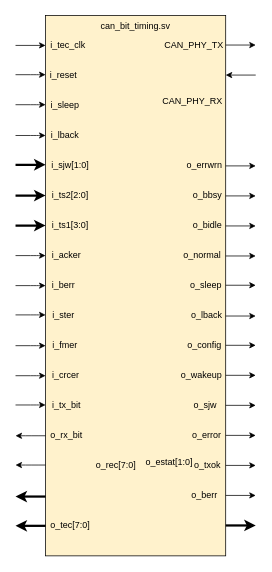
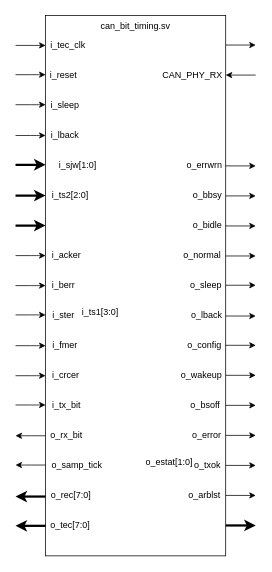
  <mxCell id="0" />
  <mxCell id="1" parent="0" />
- <mxCell id="2" value="&lt;div&gt;can_bit_timing.sv&lt;br&gt;&lt;/div&gt;&lt;div&gt;&lt;br&gt;&lt;/div&gt;&lt;div&gt;&lt;br&gt;&lt;/div&gt;&lt;div&gt;&lt;br&gt;&lt;/div&gt;&lt;div&gt;&lt;br&gt;&lt;/div&gt;&lt;div&gt;&lt;br&gt;&lt;/div&gt;&lt;div&gt;&lt;br&gt;&lt;/div&gt;&lt;div&gt;&lt;br&gt;&lt;/div&gt;&lt;div&gt;&lt;br&gt;&lt;/div&gt;&lt;div&gt;&lt;br&gt;&lt;/div&gt;&lt;div&gt;&lt;br&gt;&lt;/div&gt;&lt;div&gt;&lt;br&gt;&lt;/div&gt;&lt;div&gt;&lt;br&gt;&lt;/div&gt;&lt;div&gt;&lt;br&gt;&lt;/div&gt;&lt;div&gt;&lt;br&gt;&lt;/div&gt;&lt;div&gt;&lt;br&gt;&lt;/div&gt;&lt;div&gt;&lt;br&gt;&lt;/div&gt;&lt;div&gt;&lt;br&gt;&lt;/div&gt;&lt;div&gt;&lt;br&gt;&lt;/div&gt;&lt;div&gt;&lt;br&gt;&lt;/div&gt;&lt;div&gt;&lt;br&gt;&lt;/div&gt;&lt;div&gt;&lt;br&gt;&lt;/div&gt;&lt;div&gt;&lt;br&gt;&lt;/div&gt;&lt;div&gt;&lt;br&gt;&lt;/div&gt;&lt;div&gt;&lt;br&gt;&lt;/div&gt;&lt;div&gt;&lt;br&gt;&lt;/div&gt;&lt;div&gt;&lt;br&gt;&lt;/div&gt;&lt;div&gt;&lt;br&gt;&lt;/div&gt;&lt;div&gt;&lt;br&gt;&lt;/div&gt;&lt;div&gt;&lt;br&gt;&lt;/div&gt;&lt;div&gt;&lt;br&gt;&lt;/div&gt;&lt;div&gt;&lt;br&gt;&lt;/div&gt;&lt;div&gt;&lt;br&gt;&lt;/div&gt;&lt;div&gt;&lt;br&gt;&lt;/div&gt;&lt;div&gt;&lt;br&gt;&lt;/div&gt;&lt;div&gt;&lt;br&gt;&lt;/div&gt;&lt;div&gt;&lt;br&gt;&lt;/div&gt;&lt;div&gt;&lt;br&gt;&lt;/div&gt;&lt;div&gt;&lt;br&gt;&lt;/div&gt;&lt;div&gt;&lt;br&gt;&lt;/div&gt;&lt;div&gt;&lt;br&gt;&lt;/div&gt;&lt;div&gt;&lt;br&gt;&lt;/div&gt;&lt;div&gt;&lt;br&gt;&lt;/div&gt;&lt;div&gt;&lt;br&gt;&lt;/div&gt;&lt;div&gt;&lt;br&gt;&lt;/div&gt;&lt;div&gt;&lt;br&gt;&lt;/div&gt;&lt;div&gt;&lt;br&gt;&lt;/div&gt;&lt;div&gt;&lt;br&gt;&lt;/div&gt;&lt;div&gt;&lt;br&gt;&lt;/div&gt;" style="rounded=0;whiteSpace=wrap;html=1;fillColor=#fff2cc;" vertex="1" parent="1"><mxGeometry x="60" y="20" width="240" height="720" as="geometry" /></mxCell>
+ <mxCell id="2" value="&lt;div&gt;can_bit_timing.sv&lt;br&gt;&lt;/div&gt;&lt;div&gt;&lt;br&gt;&lt;/div&gt;&lt;div&gt;&lt;br&gt;&lt;/div&gt;&lt;div&gt;&lt;br&gt;&lt;/div&gt;&lt;div&gt;&lt;br&gt;&lt;/div&gt;&lt;div&gt;&lt;br&gt;&lt;/div&gt;&lt;div&gt;&lt;br&gt;&lt;/div&gt;&lt;div&gt;&lt;br&gt;&lt;/div&gt;&lt;div&gt;&lt;br&gt;&lt;/div&gt;&lt;div&gt;&lt;br&gt;&lt;/div&gt;&lt;div&gt;&lt;br&gt;&lt;/div&gt;&lt;div&gt;&lt;br&gt;&lt;/div&gt;&lt;div&gt;&lt;br&gt;&lt;/div&gt;&lt;div&gt;&lt;br&gt;&lt;/div&gt;&lt;div&gt;&lt;br&gt;&lt;/div&gt;&lt;div&gt;&lt;br&gt;&lt;/div&gt;&lt;div&gt;&lt;br&gt;&lt;/div&gt;&lt;div&gt;&lt;br&gt;&lt;/div&gt;&lt;div&gt;&lt;br&gt;&lt;/div&gt;&lt;div&gt;&lt;br&gt;&lt;/div&gt;&lt;div&gt;&lt;br&gt;&lt;/div&gt;&lt;div&gt;&lt;br&gt;&lt;/div&gt;&lt;div&gt;&lt;br&gt;&lt;/div&gt;&lt;div&gt;&lt;br&gt;&lt;/div&gt;&lt;div&gt;&lt;br&gt;&lt;/div&gt;&lt;div&gt;&lt;br&gt;&lt;/div&gt;&lt;div&gt;&lt;br&gt;&lt;/div&gt;&lt;div&gt;&lt;br&gt;&lt;/div&gt;&lt;div&gt;&lt;br&gt;&lt;/div&gt;&lt;div&gt;&lt;br&gt;&lt;/div&gt;&lt;div&gt;&lt;br&gt;&lt;/div&gt;&lt;div&gt;&lt;br&gt;&lt;/div&gt;&lt;div&gt;&lt;br&gt;&lt;/div&gt;&lt;div&gt;&lt;br&gt;&lt;/div&gt;&lt;div&gt;&lt;br&gt;&lt;/div&gt;&lt;div&gt;&lt;br&gt;&lt;/div&gt;&lt;div&gt;&lt;br&gt;&lt;/div&gt;&lt;div&gt;&lt;br&gt;&lt;/div&gt;&lt;div&gt;&lt;br&gt;&lt;/div&gt;&lt;div&gt;&lt;br&gt;&lt;/div&gt;&lt;div&gt;&lt;br&gt;&lt;/div&gt;&lt;div&gt;&lt;br&gt;&lt;/div&gt;&lt;div&gt;&lt;br&gt;&lt;/div&gt;&lt;div&gt;&lt;br&gt;&lt;/div&gt;&lt;div&gt;&lt;br&gt;&lt;/div&gt;&lt;div&gt;&lt;br&gt;&lt;/div&gt;&lt;div&gt;&lt;br&gt;&lt;/div&gt;&lt;div&gt;&lt;br&gt;&lt;/div&gt;&lt;div&gt;&lt;br&gt;&lt;/div&gt;" style="rounded=0;whiteSpace=wrap;html=1;" vertex="1" parent="1"><mxGeometry x="60" y="20" width="240" height="720" as="geometry" /></mxCell>
  <mxCell id="3" value="" style="endArrow=classic;html=1;" edge="1" parent="1"><mxGeometry width="50" height="50" relative="1" as="geometry"><mxPoint x="300" y="59.5" as="sourcePoint" /><mxPoint x="340" y="59.5" as="targetPoint" /></mxGeometry></mxCell>
  <mxCell id="4" value="" style="endArrow=classic;html=1;" edge="1" parent="1"><mxGeometry width="50" height="50" relative="1" as="geometry"><mxPoint x="60" y="580" as="sourcePoint" /><mxPoint x="20" y="580" as="targetPoint" /><Array as="points"><mxPoint x="40" y="580" /></Array></mxGeometry></mxCell>
  <mxCell id="5" value="" style="endArrow=classic;html=1;" edge="1" parent="1"><mxGeometry width="50" height="50" relative="1" as="geometry"><mxPoint x="20" y="60" as="sourcePoint" /><mxPoint x="60" y="60" as="targetPoint" /></mxGeometry></mxCell>
  <mxCell id="6" value="" style="endArrow=classic;html=1;" edge="1" parent="1"><mxGeometry width="50" height="50" relative="1" as="geometry"><mxPoint x="20" y="99" as="sourcePoint" /><mxPoint x="60" y="99" as="targetPoint" /><Array as="points"><mxPoint x="50" y="99" /></Array></mxGeometry></mxCell>
  <mxCell id="7" value="" style="endArrow=classic;html=1;" edge="1" parent="1"><mxGeometry width="50" height="50" relative="1" as="geometry"><mxPoint x="20" y="139" as="sourcePoint" /><mxPoint x="60" y="139" as="targetPoint" /><Array as="points"><mxPoint x="50" y="139" /></Array></mxGeometry></mxCell>
  <mxCell id="8" value="" style="endArrow=classic;html=1;" edge="1" parent="1"><mxGeometry width="50" height="50" relative="1" as="geometry"><mxPoint x="20" y="180" as="sourcePoint" /><mxPoint x="60" y="180" as="targetPoint" /><Array as="points"><mxPoint x="50" y="180" /></Array></mxGeometry></mxCell>
  <mxCell id="9" value="" style="endArrow=classic;html=1;strokeWidth=3;" edge="1" parent="1"><mxGeometry width="50" height="50" relative="1" as="geometry"><mxPoint x="20" y="219" as="sourcePoint" /><mxPoint x="60" y="219" as="targetPoint" /><Array as="points"><mxPoint x="50" y="219" /></Array></mxGeometry></mxCell>
  <mxCell id="10" value="" style="endArrow=classic;html=1;strokeWidth=3;" edge="1" parent="1"><mxGeometry width="50" height="50" relative="1" as="geometry"><mxPoint x="20" y="260" as="sourcePoint" /><mxPoint x="60" y="260" as="targetPoint" /><Array as="points"><mxPoint x="50" y="260" /></Array></mxGeometry></mxCell>
  <mxCell id="11" value="i_tec_clk" style="text;html=1;strokeColor=none;fillColor=none;align=center;verticalAlign=middle;whiteSpace=wrap;rounded=0;" vertex="1" parent="1"><mxGeometry x="70" y="50" width="40" height="20" as="geometry" /></mxCell>
  <mxCell id="12" value="i_reset" style="text;html=1;strokeColor=none;fillColor=none;align=center;verticalAlign=middle;whiteSpace=wrap;rounded=0;" vertex="1" parent="1"><mxGeometry x="64" y="90" width="40" height="20" as="geometry" /></mxCell>
  <mxCell id="13" value="i_sleep" style="text;html=1;strokeColor=none;fillColor=none;align=center;verticalAlign=middle;whiteSpace=wrap;rounded=0;" vertex="1" parent="1"><mxGeometry x="66" y="130" width="40" height="20" as="geometry" /></mxCell>
  <mxCell id="14" value="i_lback" style="text;html=1;strokeColor=none;fillColor=none;align=center;verticalAlign=middle;whiteSpace=wrap;rounded=0;" vertex="1" parent="1"><mxGeometry x="66" y="170" width="40" height="20" as="geometry" /></mxCell>
- <mxCell id="15" value="i_sjw[1:0]" style="text;html=1;strokeColor=none;fillColor=none;align=center;verticalAlign=middle;whiteSpace=wrap;rounded=0;" vertex="1" parent="1"><mxGeometry x="73" y="210" width="40" height="20" as="geometry" /></mxCell>
+ <mxCell id="15" value="i_sjw[1:0]" style="text;html=1;strokeColor=none;fillColor=none;align=center;verticalAlign=middle;whiteSpace=wrap;rounded=0;" vertex="1" parent="1"><mxGeometry x="83" y="210" width="40" height="20" as="geometry" /></mxCell>
  <mxCell id="16" value="i_ts2[2:0]" style="text;html=1;strokeColor=none;fillColor=none;align=center;verticalAlign=middle;whiteSpace=wrap;rounded=0;" vertex="1" parent="1"><mxGeometry x="73" y="250" width="40" height="20" as="geometry" /></mxCell>
- <mxCell id="17" value="i_ts1[3:0]" style="text;html=1;strokeColor=none;fillColor=none;align=center;verticalAlign=middle;whiteSpace=wrap;rounded=0;" vertex="1" parent="1"><mxGeometry x="73" y="290" width="40" height="20" as="geometry" /></mxCell>
+ <mxCell id="17" value="i_ts1[3:0]" style="text;html=1;strokeColor=none;fillColor=none;align=center;verticalAlign=middle;whiteSpace=wrap;rounded=0;" vertex="1" parent="1"><mxGeometry x="113" y="405" width="40" height="20" as="geometry" /></mxCell>
  <mxCell id="18" value="" style="endArrow=classic;html=1;strokeWidth=3;" edge="1" parent="1"><mxGeometry width="50" height="50" relative="1" as="geometry"><mxPoint x="20" y="300" as="sourcePoint" /><mxPoint x="60" y="300" as="targetPoint" /><Array as="points"><mxPoint x="50" y="300" /></Array></mxGeometry></mxCell>
  <mxCell id="19" value="" style="endArrow=classic;html=1;" edge="1" parent="1"><mxGeometry width="50" height="50" relative="1" as="geometry"><mxPoint x="20" y="340" as="sourcePoint" /><mxPoint x="60" y="340" as="targetPoint" /><Array as="points"><mxPoint x="50" y="340" /></Array></mxGeometry></mxCell>
  <mxCell id="20" value="" style="endArrow=classic;html=1;" edge="1" parent="1"><mxGeometry width="50" height="50" relative="1" as="geometry"><mxPoint x="20" y="380" as="sourcePoint" /><mxPoint x="60" y="380" as="targetPoint" /><Array as="points"><mxPoint x="50" y="380" /></Array></mxGeometry></mxCell>
  <mxCell id="21" value="" style="endArrow=classic;html=1;" edge="1" parent="1"><mxGeometry width="50" height="50" relative="1" as="geometry"><mxPoint x="20" y="419" as="sourcePoint" /><mxPoint x="60" y="419" as="targetPoint" /><Array as="points"><mxPoint x="50" y="419" /></Array></mxGeometry></mxCell>
  <mxCell id="22" value="" style="endArrow=classic;html=1;" edge="1" parent="1"><mxGeometry width="50" height="50" relative="1" as="geometry"><mxPoint x="20" y="460" as="sourcePoint" /><mxPoint x="60" y="460" as="targetPoint" /><Array as="points"><mxPoint x="50" y="460" /></Array></mxGeometry></mxCell>
  <mxCell id="23" value="" style="endArrow=classic;html=1;" edge="1" parent="1"><mxGeometry width="50" height="50" relative="1" as="geometry"><mxPoint x="20" y="500" as="sourcePoint" /><mxPoint x="60" y="500" as="targetPoint" /><Array as="points"><mxPoint x="50" y="500" /></Array></mxGeometry></mxCell>
  <mxCell id="24" value="i_acker" style="text;html=1;strokeColor=none;fillColor=none;align=center;verticalAlign=middle;whiteSpace=wrap;rounded=0;" vertex="1" parent="1"><mxGeometry x="68" y="330" width="40" height="20" as="geometry" /></mxCell>
  <mxCell id="25" value="i_berr" style="text;html=1;strokeColor=none;fillColor=none;align=center;verticalAlign=middle;whiteSpace=wrap;rounded=0;" vertex="1" parent="1"><mxGeometry x="64" y="370" width="40" height="20" as="geometry" /></mxCell>
  <mxCell id="26" value="i_ster" style="text;html=1;strokeColor=none;fillColor=none;align=center;verticalAlign=middle;whiteSpace=wrap;rounded=0;" vertex="1" parent="1"><mxGeometry x="64" y="410" width="40" height="20" as="geometry" /></mxCell>
  <mxCell id="27" value="i_fmer" style="text;html=1;strokeColor=none;fillColor=none;align=center;verticalAlign=middle;whiteSpace=wrap;rounded=0;" vertex="1" parent="1"><mxGeometry x="66" y="450" width="40" height="20" as="geometry" /></mxCell>
  <mxCell id="28" value="i_crcer" style="text;html=1;strokeColor=none;fillColor=none;align=center;verticalAlign=middle;whiteSpace=wrap;rounded=0;" vertex="1" parent="1"><mxGeometry x="67" y="490" width="40" height="20" as="geometry" /></mxCell>
  <mxCell id="29" value="i_tx_bit" style="text;html=1;strokeColor=none;fillColor=none;align=center;verticalAlign=middle;whiteSpace=wrap;rounded=0;" vertex="1" parent="1"><mxGeometry x="68" y="530" width="40" height="20" as="geometry" /></mxCell>
  <mxCell id="30" value="" style="endArrow=classic;html=1;" edge="1" parent="1"><mxGeometry width="50" height="50" relative="1" as="geometry"><mxPoint x="20" y="539" as="sourcePoint" /><mxPoint x="60" y="539" as="targetPoint" /><Array as="points"><mxPoint x="50" y="539" /></Array></mxGeometry></mxCell>
  <mxCell id="31" value="o_rx_bit" style="text;html=1;strokeColor=none;fillColor=none;align=center;verticalAlign=middle;whiteSpace=wrap;rounded=0;" vertex="1" parent="1"><mxGeometry x="68" y="570" width="40" height="20" as="geometry" /></mxCell>
  <mxCell id="32" value="" style="endArrow=classic;html=1;" edge="1" parent="1"><mxGeometry width="50" height="50" relative="1" as="geometry"><mxPoint x="60" y="619" as="sourcePoint" /><mxPoint x="20" y="619" as="targetPoint" /><Array as="points"><mxPoint x="40" y="619" /></Array></mxGeometry></mxCell>
+ <mxCell id="33" value="o_samp_tick" style="text;html=1;strokeColor=none;fillColor=none;align=center;verticalAlign=middle;whiteSpace=wrap;rounded=0;" vertex="1" parent="1"><mxGeometry x="82" y="610" width="40" height="20" as="geometry" /></mxCell>
  <mxCell id="34" value="" style="endArrow=classic;html=1;" edge="1" parent="1"><mxGeometry width="50" height="50" relative="1" as="geometry"><mxPoint x="300" y="659.5" as="sourcePoint" /><mxPoint x="340" y="659.5" as="targetPoint" /></mxGeometry></mxCell>
- <mxCell id="35" value="CAN_PHY_TX" style="text;html=1;strokeColor=none;fillColor=none;align=center;verticalAlign=middle;whiteSpace=wrap;rounded=0;" vertex="1" parent="1"><mxGeometry x="238" y="50" width="40" height="20" as="geometry" /></mxCell>
  <mxCell id="36" value="" style="endArrow=classic;html=1;" edge="1" parent="1"><mxGeometry width="50" height="50" relative="1" as="geometry"><mxPoint x="340" y="99.5" as="sourcePoint" /><mxPoint x="300" y="99.5" as="targetPoint" /></mxGeometry></mxCell>
- <mxCell id="37" value="CAN_PHY_RX" style="text;html=1;strokeColor=none;fillColor=none;align=center;verticalAlign=middle;whiteSpace=wrap;rounded=0;" vertex="1" parent="1"><mxGeometry x="236" y="125" width="40" height="20" as="geometry" /></mxCell>
+ <mxCell id="37" value="CAN_PHY_RX" style="text;html=1;strokeColor=none;fillColor=none;align=center;verticalAlign=middle;whiteSpace=wrap;rounded=0;" vertex="1" parent="1"><mxGeometry x="236" y="90" width="40" height="20" as="geometry" /></mxCell>
  <mxCell id="38" value="" style="endArrow=classic;html=1;strokeWidth=3;" edge="1" parent="1"><mxGeometry width="50" height="50" relative="1" as="geometry"><mxPoint x="60" y="661" as="sourcePoint" /><mxPoint x="20" y="661" as="targetPoint" /><Array as="points"><mxPoint x="40" y="661" /></Array></mxGeometry></mxCell>
  <mxCell id="39" value="" style="endArrow=classic;html=1;strokeWidth=3;" edge="1" parent="1"><mxGeometry width="50" height="50" relative="1" as="geometry"><mxPoint x="60" y="700" as="sourcePoint" /><mxPoint x="20" y="700" as="targetPoint" /><Array as="points"><mxPoint x="40" y="700" /></Array></mxGeometry></mxCell>
  <mxCell id="40" value="" style="endArrow=none;html=1;endFill=0;startArrow=classic;startFill=1;strokeWidth=3;" edge="1" parent="1"><mxGeometry width="50" height="50" relative="1" as="geometry"><mxPoint x="340" y="699.5" as="sourcePoint" /><mxPoint x="300" y="699.5" as="targetPoint" /><Array as="points"><mxPoint x="320" y="699.5" /></Array></mxGeometry></mxCell>
- <mxCell id="41" value="o_rec[7:0]" style="text;html=1;strokeColor=none;fillColor=none;align=center;verticalAlign=middle;whiteSpace=wrap;rounded=0;" vertex="1" parent="1"><mxGeometry x="134" y="610" width="40" height="20" as="geometry" /></mxCell>
+ <mxCell id="41" value="o_rec[7:0]" style="text;html=1;strokeColor=none;fillColor=none;align=center;verticalAlign=middle;whiteSpace=wrap;rounded=0;" vertex="1" parent="1"><mxGeometry x="74" y="650" width="40" height="20" as="geometry" /></mxCell>
  <mxCell id="42" value="o_tec[7:0]" style="text;html=1;strokeColor=none;fillColor=none;align=center;verticalAlign=middle;whiteSpace=wrap;rounded=0;" vertex="1" parent="1"><mxGeometry x="73" y="690" width="40" height="20" as="geometry" /></mxCell>
  <mxCell id="43" value="o_estat[1:0]" style="text;html=1;strokeColor=none;fillColor=none;align=center;verticalAlign=middle;whiteSpace=wrap;rounded=0;" vertex="1" parent="1"><mxGeometry x="205" y="605" width="40" height="20" as="geometry" /></mxCell>
  <mxCell id="44" value="" style="endArrow=classic;html=1;" edge="1" parent="1"><mxGeometry width="50" height="50" relative="1" as="geometry"><mxPoint x="300" y="619.5" as="sourcePoint" /><mxPoint x="340" y="619.5" as="targetPoint" /></mxGeometry></mxCell>
  <mxCell id="45" value="" style="endArrow=classic;html=1;" edge="1" parent="1"><mxGeometry width="50" height="50" relative="1" as="geometry"><mxPoint x="300" y="579.5" as="sourcePoint" /><mxPoint x="340" y="579.5" as="targetPoint" /></mxGeometry></mxCell>
  <mxCell id="46" value="" style="endArrow=classic;html=1;" edge="1" parent="1"><mxGeometry width="50" height="50" relative="1" as="geometry"><mxPoint x="300" y="539.5" as="sourcePoint" /><mxPoint x="340" y="539.5" as="targetPoint" /></mxGeometry></mxCell>
  <mxCell id="47" value="" style="endArrow=classic;html=1;" edge="1" parent="1"><mxGeometry width="50" height="50" relative="1" as="geometry"><mxPoint x="300" y="499.5" as="sourcePoint" /><mxPoint x="340" y="499.5" as="targetPoint" /></mxGeometry></mxCell>
  <mxCell id="48" value="" style="endArrow=classic;html=1;" edge="1" parent="1"><mxGeometry width="50" height="50" relative="1" as="geometry"><mxPoint x="300" y="459.5" as="sourcePoint" /><mxPoint x="340" y="459.5" as="targetPoint" /></mxGeometry></mxCell>
- <mxCell id="49" value="o_berr" style="text;html=1;strokeColor=none;fillColor=none;align=center;verticalAlign=middle;whiteSpace=wrap;rounded=0;" vertex="1" parent="1"><mxGeometry x="252" y="650" width="40" height="20" as="geometry" /></mxCell>
+ <mxCell id="49" value="o_arblst" style="text;html=1;strokeColor=none;fillColor=none;align=center;verticalAlign=middle;whiteSpace=wrap;rounded=0;" vertex="1" parent="1"><mxGeometry x="252" y="650" width="40" height="20" as="geometry" /></mxCell>
  <mxCell id="50" value="o_txok" style="text;html=1;strokeColor=none;fillColor=none;align=center;verticalAlign=middle;whiteSpace=wrap;rounded=0;" vertex="1" parent="1"><mxGeometry x="256" y="610" width="40" height="20" as="geometry" /></mxCell>
  <mxCell id="51" value="o_error" style="text;html=1;strokeColor=none;fillColor=none;align=center;verticalAlign=middle;whiteSpace=wrap;rounded=0;" vertex="1" parent="1"><mxGeometry x="255" y="570" width="40" height="20" as="geometry" /></mxCell>
- <mxCell id="52" value="o_sjw" style="text;html=1;strokeColor=none;fillColor=none;align=center;verticalAlign=middle;whiteSpace=wrap;rounded=0;" vertex="1" parent="1"><mxGeometry x="253" y="530" width="40" height="20" as="geometry" /></mxCell>
+ <mxCell id="52" value="o_bsoff" style="text;html=1;strokeColor=none;fillColor=none;align=center;verticalAlign=middle;whiteSpace=wrap;rounded=0;" vertex="1" parent="1"><mxGeometry x="253" y="530" width="40" height="20" as="geometry" /></mxCell>
  <mxCell id="53" value="o_wakeup" style="text;html=1;strokeColor=none;fillColor=none;align=center;verticalAlign=middle;whiteSpace=wrap;rounded=0;" vertex="1" parent="1"><mxGeometry x="248" y="490" width="40" height="20" as="geometry" /></mxCell>
  <mxCell id="54" value="o_config" style="text;html=1;strokeColor=none;fillColor=none;align=center;verticalAlign=middle;whiteSpace=wrap;rounded=0;" vertex="1" parent="1"><mxGeometry x="252" y="450" width="40" height="20" as="geometry" /></mxCell>
  <mxCell id="55" value="o_lback" style="text;html=1;strokeColor=none;fillColor=none;align=center;verticalAlign=middle;whiteSpace=wrap;rounded=0;" vertex="1" parent="1"><mxGeometry x="255" y="410" width="40" height="20" as="geometry" /></mxCell>
  <mxCell id="56" value="&lt;div&gt;o_sleep&lt;/div&gt;" style="text;html=1;strokeColor=none;fillColor=none;align=center;verticalAlign=middle;whiteSpace=wrap;rounded=0;" vertex="1" parent="1"><mxGeometry x="254" y="370" width="40" height="20" as="geometry" /></mxCell>
  <mxCell id="57" value="o_normal" style="text;html=1;strokeColor=none;fillColor=none;align=center;verticalAlign=middle;whiteSpace=wrap;rounded=0;" vertex="1" parent="1"><mxGeometry x="249" y="330" width="40" height="20" as="geometry" /></mxCell>
  <mxCell id="58" value="o_bidle" style="text;html=1;strokeColor=none;fillColor=none;align=center;verticalAlign=middle;whiteSpace=wrap;rounded=0;" vertex="1" parent="1"><mxGeometry x="256" y="290" width="40" height="20" as="geometry" /></mxCell>
  <mxCell id="59" value="o_bbsy" style="text;html=1;strokeColor=none;fillColor=none;align=center;verticalAlign=middle;whiteSpace=wrap;rounded=0;" vertex="1" parent="1"><mxGeometry x="256" y="250" width="40" height="20" as="geometry" /></mxCell>
  <mxCell id="60" value="o_errwrn" style="text;html=1;strokeColor=none;fillColor=none;align=center;verticalAlign=middle;whiteSpace=wrap;rounded=0;" vertex="1" parent="1"><mxGeometry x="252" y="210" width="40" height="20" as="geometry" /></mxCell>
  <mxCell id="61" value="" style="endArrow=classic;html=1;" edge="1" parent="1"><mxGeometry width="50" height="50" relative="1" as="geometry"><mxPoint x="300" y="420.5" as="sourcePoint" /><mxPoint x="340" y="420.5" as="targetPoint" /></mxGeometry></mxCell>
  <mxCell id="62" value="" style="endArrow=classic;html=1;" edge="1" parent="1"><mxGeometry width="50" height="50" relative="1" as="geometry"><mxPoint x="300" y="379.5" as="sourcePoint" /><mxPoint x="340" y="379.5" as="targetPoint" /></mxGeometry></mxCell>
  <mxCell id="63" value="" style="endArrow=classic;html=1;" edge="1" parent="1"><mxGeometry width="50" height="50" relative="1" as="geometry"><mxPoint x="300" y="340.5" as="sourcePoint" /><mxPoint x="340" y="340.5" as="targetPoint" /></mxGeometry></mxCell>
  <mxCell id="64" value="" style="endArrow=classic;html=1;" edge="1" parent="1"><mxGeometry width="50" height="50" relative="1" as="geometry"><mxPoint x="300" y="300.5" as="sourcePoint" /><mxPoint x="340" y="300.5" as="targetPoint" /></mxGeometry></mxCell>
  <mxCell id="65" value="" style="endArrow=classic;html=1;" edge="1" parent="1"><mxGeometry width="50" height="50" relative="1" as="geometry"><mxPoint x="300" y="260.5" as="sourcePoint" /><mxPoint x="340" y="260.5" as="targetPoint" /></mxGeometry></mxCell>
  <mxCell id="66" value="" style="endArrow=classic;html=1;" edge="1" parent="1"><mxGeometry width="50" height="50" relative="1" as="geometry"><mxPoint x="300" y="220.5" as="sourcePoint" /><mxPoint x="340" y="220.5" as="targetPoint" /></mxGeometry></mxCell>
